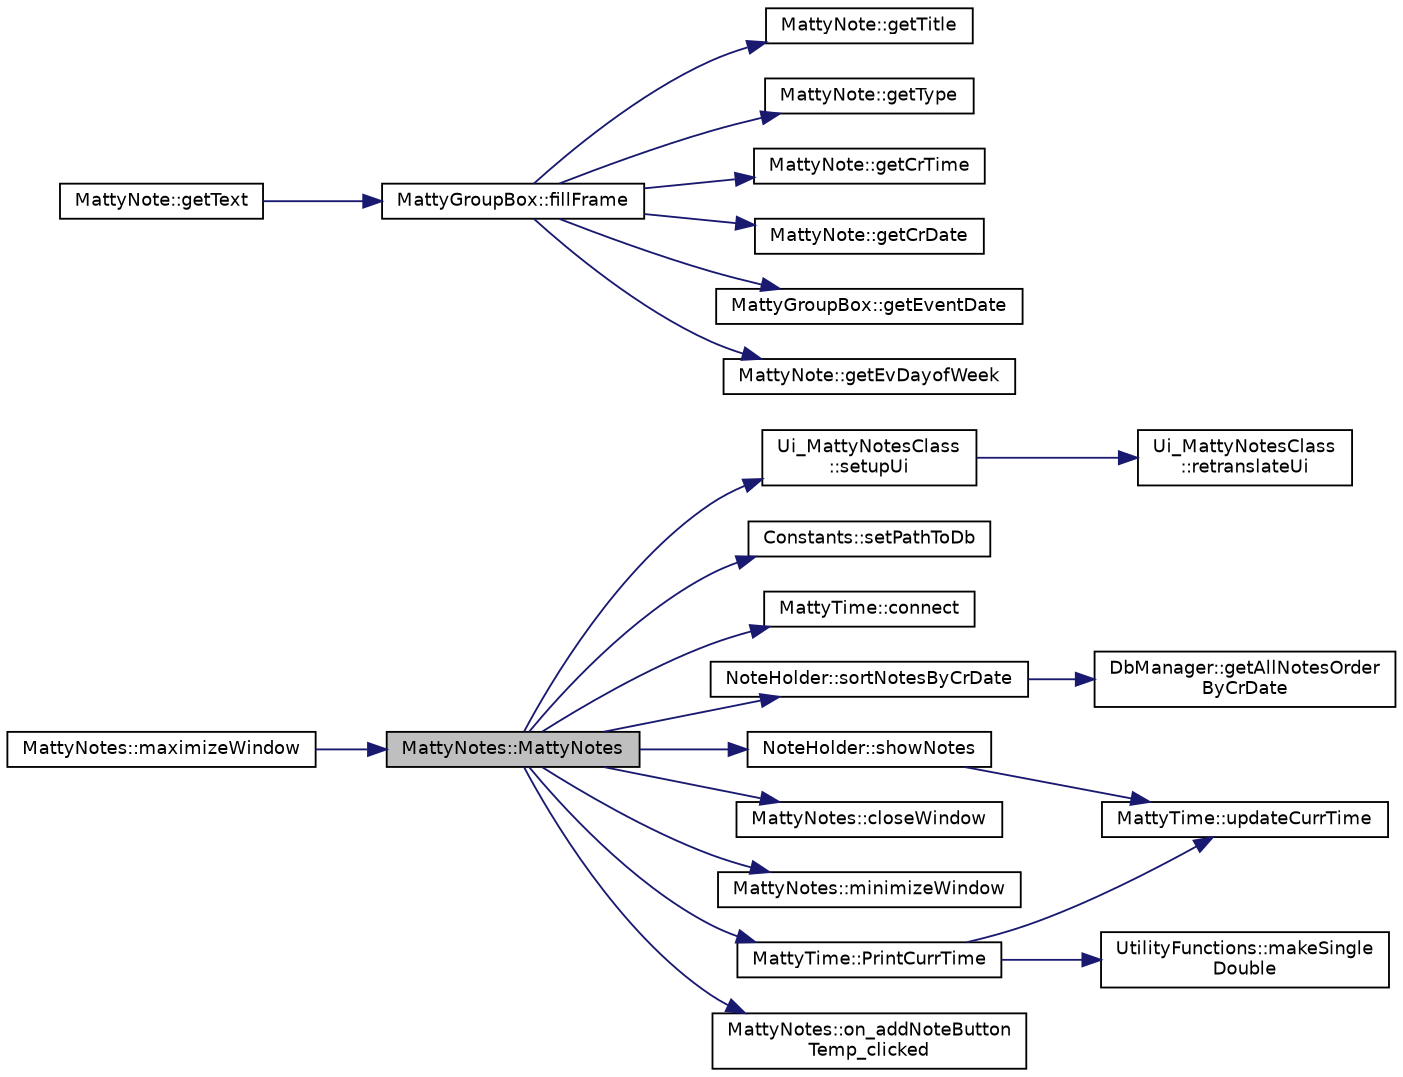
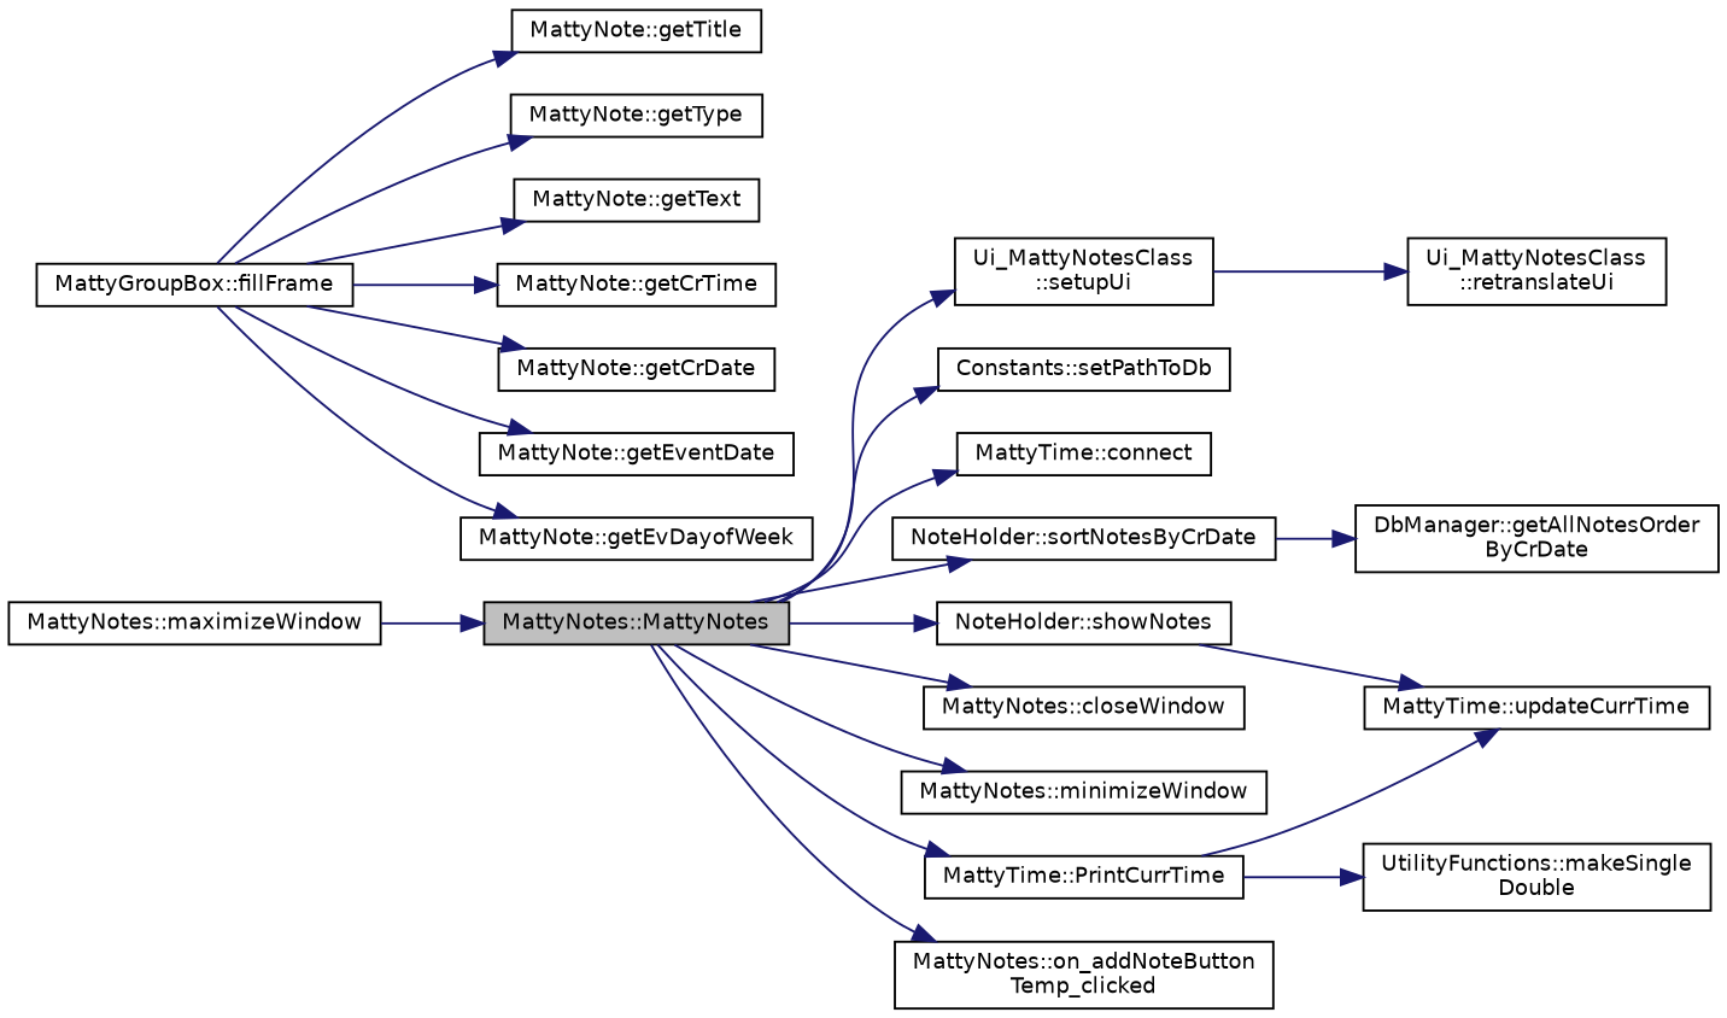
  digraph {
    rankdir=LR
    node [color=black fillcolor=white fontname=Helvetica fontsize=10 shape=record style=filled]
    edge [color=midnightblue fontname=Helvetica fontsize=10 labelfontname=Helvetica labelfontsize=10 style=solid]
    n1 [fillcolor=grey75 fontcolor=black height=0.2 label="MattyNotes::MattyNotes" width=0.4]
    n2 [height=0.2 label="Ui_MattyNotesClass\l::setupUi" width=0.4]
    n3 [height=0.2 label="Constants::setPathToDb" width=0.4]
    n4 [height=0.2 label="MattyTime::connect" width=0.4]
    n5 [height=0.2 label="NoteHolder::sortNotesByCrDate" width=0.4]
    n6 [height=0.2 label="NoteHolder::showNotes" width=0.4]
    n7 [height=0.2 label="MattyNotes::closeWindow" width=0.4]
    n8 [height=0.2 label="MattyNotes::minimizeWindow" width=0.4]
    n9 [height=0.2 label="MattyTime::PrintCurrTime" width=0.4]
    n10 [height=0.2 label="MattyNotes::on_addNoteButton\lTemp_clicked" width=0.4]
    n11 [height=0.2 label="Ui_MattyNotesClass\l::retranslateUi" width=0.4]
    n12 [height=0.2 label="DbManager::getAllNotesOrder\lByCrDate" width=0.4]
    n13 [height=0.2 label="MattyTime::updateCurrTime" width=0.4]
    n14 [height=0.2 label="MattyNotes::maximizeWindow" width=0.4]
    n15 [height=0.2 label="UtilityFunctions::makeSingle\lDouble" width=0.4]
    n16 [height=0.2 label="MattyGroupBox::fillFrame" width=0.4]
    n17 [height=0.2 label="MattyNote::getTitle" width=0.4]
    n18 [height=0.2 label="MattyNote::getType" width=0.4]
    n19 [height=0.2 label="MattyNote::getText" width=0.4]
    n20 [height=0.2 label="MattyNote::getCrTime" width=0.4]
    n21 [height=0.2 label="MattyNote::getCrDate" width=0.4]
-   n22 [height=0.2 label="MattyGroupBox::getEventDate" width=0.4]
+   n22 [height=0.2 label="MattyNote::getEventDate" width=0.4]
    n23 [height=0.2 label="MattyNote::getEvDayofWeek" width=0.4]
    n1 -> n2
    n1 -> n3
    n1 -> n4
    n1 -> n5
    n1 -> n6
    n1 -> n7
    n1 -> n8
    n1 -> n9
    n1 -> n10
    n2 -> n11
    n5 -> n12
    n6 -> n13
    n9 -> n13
    n9 -> n15
    n14 -> n1
    n16 -> n17
    n16 -> n18
-   n19 -> n16
+   n16 -> n19
    n16 -> n20
    n16 -> n21
    n16 -> n22
    n16 -> n23
  }
